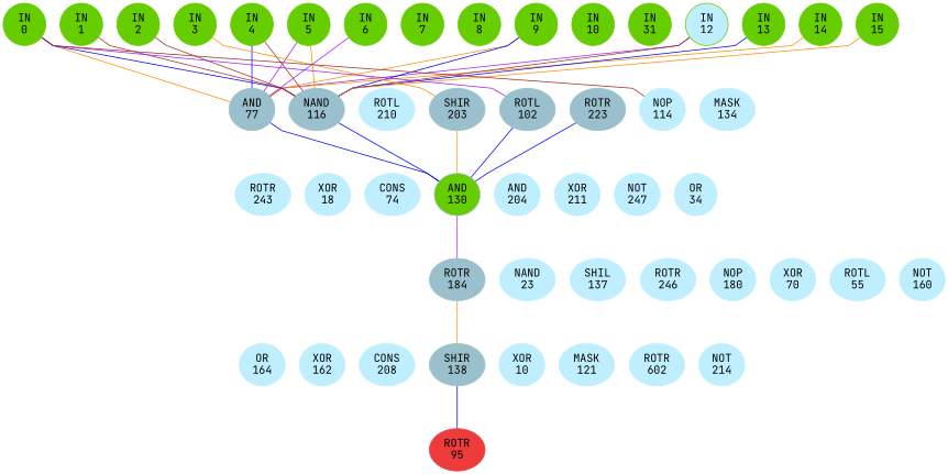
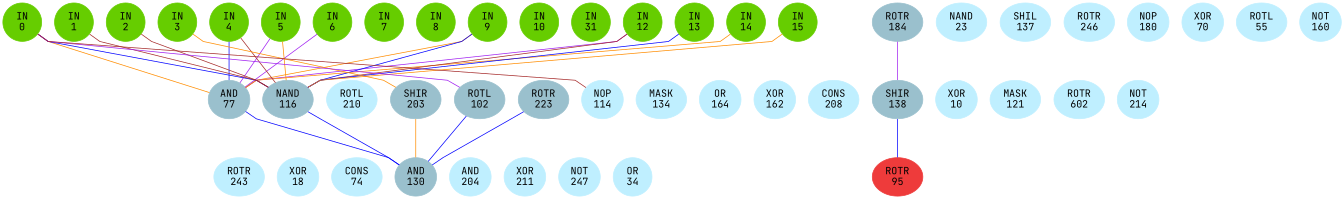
  graph {
    fontname="JetBrains Mono"
    ordering=out
    rankdir=BT
    ranksep=0.75
    splines=polyline
    node [color=lightblue1 fontname="JetBrains Mono" style=filled]
    edge [fontname="JetBrains Mono" style=invis]
    n1 [color=chartreuse3 label="IN\n0"]
    n2 [color=chartreuse3 label="IN\n1"]
    n3 [color=chartreuse3 label="IN\n2"]
    n4 [color=chartreuse3 label="IN\n3"]
    n5 [color=chartreuse3 label="IN\n4"]
    n6 [color=chartreuse3 label="IN\n5"]
    n7 [color=chartreuse3 label="IN\n6"]
    n8 [color=chartreuse3 label="IN\n7"]
    n9 [color=chartreuse3 label="IN\n8"]
    n10 [color=chartreuse3 label="IN\n9"]
    n11 [color=chartreuse3 label="IN\n10"]
    n12 [color=chartreuse3 label="IN\n31"]
-   n13 [color=chartreuse3 label="IN\n12" fillcolor=lightblue1]
+   n13 [color=chartreuse3 label="IN\n12"]
    n14 [color=chartreuse3 label="IN\n13"]
    n15 [color=chartreuse3 label="IN\n14"]
    n16 [color=chartreuse3 label="IN\n15"]
    n17 [color=lightblue3 label="AND\n77"]
    n18 [color=lightblue3 label="NAND\n116"]
    n19 [label="ROTL\n210"]
    n20 [color=lightblue3 label="SHIR\n203"]
    n21 [color=lightblue3 label="ROTL\n102"]
    n22 [color=lightblue3 label="ROTR\n223"]
    n23 [label="NOP\n114"]
    n24 [label="MASK\n134"]
    n25 [label="ROTR\n243"]
    n26 [label="XOR\n18"]
    n27 [label="CONS\n74"]
-   n28 [color=lightblue3 label="AND\n130" fillcolor=chartreuse3]
+   n28 [color=lightblue3 label="AND\n130"]
    n29 [label="AND\n204"]
    n30 [label="XOR\n211"]
    n31 [label="NOT\n247"]
    n32 [label="OR\n34"]
    n33 [color=lightblue3 label="ROTR\n184"]
    n34 [label="NAND\n23"]
    n35 [label="SHIL\n137"]
    n36 [label="ROTR\n246"]
    n37 [label="NOP\n180"]
    n38 [label="XOR\n70"]
    n39 [label="ROTL\n55"]
    n40 [label="NOT\n160"]
    n41 [label="OR\n164"]
    n42 [label="XOR\n162"]
    n43 [label="CONS\n208"]
    n44 [color=lightblue3 label="SHIR\n138"]
    n45 [label="XOR\n10"]
    n46 [label="MASK\n121"]
    n47 [label="ROTR\n602"]
    n48 [label="NOT\n214"]
    n49 [color=brown2 label="ROTR\n95"]
    subgraph sub_1 {
      rank=same
      n1
      n2
      n3
      n4
      n5
      n6
      n7
      n8
      n9
      n10
      n11
      n12
      n13
      n14
      n15
      n16
    }
    subgraph sub_2 {
      rank=same
      n17
      n18
      n19
      n20
      n21
      n22
      n23
      n24
    }
    subgraph sub_3 {
      rank=same
      n25
      n26
      n27
      n28
      n29
      n30
      n31
      n32
    }
    subgraph sub_4 {
      rank=same
      n33
      n34
      n35
      n36
      n37
      n38
      n39
      n40
    }
    subgraph sub_5 {
      rank=same
      n41
      n42
      n43
      n44
      n45
      n46
      n47
      n48
    }
    subgraph sub_6 {
      rank=same
      n49
    }
    n1 -- n2
    n2 -- n3
    n3 -- n4
    n4 -- n5
    n5 -- n6
    n6 -- n7
    n7 -- n8
    n8 -- n9
    n9 -- n10
    n10 -- n11
    n11 -- n12
    n12 -- n13
    n13 -- n14
    n14 -- n15
    n15 -- n16
    n17 -- n1 [color=darkorange style=solid]
    n17 -- n5 [color=blue style=solid]
    n17 -- n6 [color=purple style=solid]
    n17 -- n7 [color=purple style=solid]
    n17 -- n10 [color=darkorange style=solid]
    n17 -- n13 [color=purple style=solid]
    n17 -- n15 [color=darkorange style=solid]
    n17 -- n18
    n18 -- n1 [color=blue style=solid]
    n18 -- n2 [color=brown style=solid]
    n18 -- n3 [color=brown style=solid]
    n18 -- n5 [color=brown style=solid]
    n18 -- n6 [color=darkorange style=solid]
    n18 -- n10 [color=blue style=solid]
    n18 -- n13 [color=brown style=solid]
    n18 -- n14 [color=blue style=solid]
    n18 -- n16 [color=darkorange style=solid]
    n18 -- n19
    n19 -- n20
    n20 -- n4 [color=darkorange style=solid]
    n20 -- n21
    n21 -- n1 [color=purple style=solid]
    n21 -- n22
    n22 -- n23
    n23 -- n1 [color=brown style=solid]
    n23 -- n24
    n25 -- n26
    n26 -- n27
    n27 -- n28
    n28 -- n17 [color=blue style=solid]
    n28 -- n18 [color=blue style=solid]
    n28 -- n20 [color=darkorange style=solid]
    n28 -- n21 [color=blue style=solid]
    n28 -- n22 [color=blue style=solid]
    n28 -- n29
    n29 -- n30
    n30 -- n31
    n31 -- n32
-   n33 -- n28 [color=purple style=solid]
    n33 -- n34
    n34 -- n35
    n35 -- n36
    n36 -- n37
    n37 -- n38
    n38 -- n39
    n39 -- n40
    n41 -- n42
    n42 -- n43
    n43 -- n44
-   n44 -- n33 [color=darkorange style=solid]
+   n44 -- n33 [color=purple style=solid]
    n44 -- n45
    n45 -- n46
    n46 -- n47
    n47 -- n48
    n49 -- n44 [color=blue style=solid]
    n49 -- n49
  }
